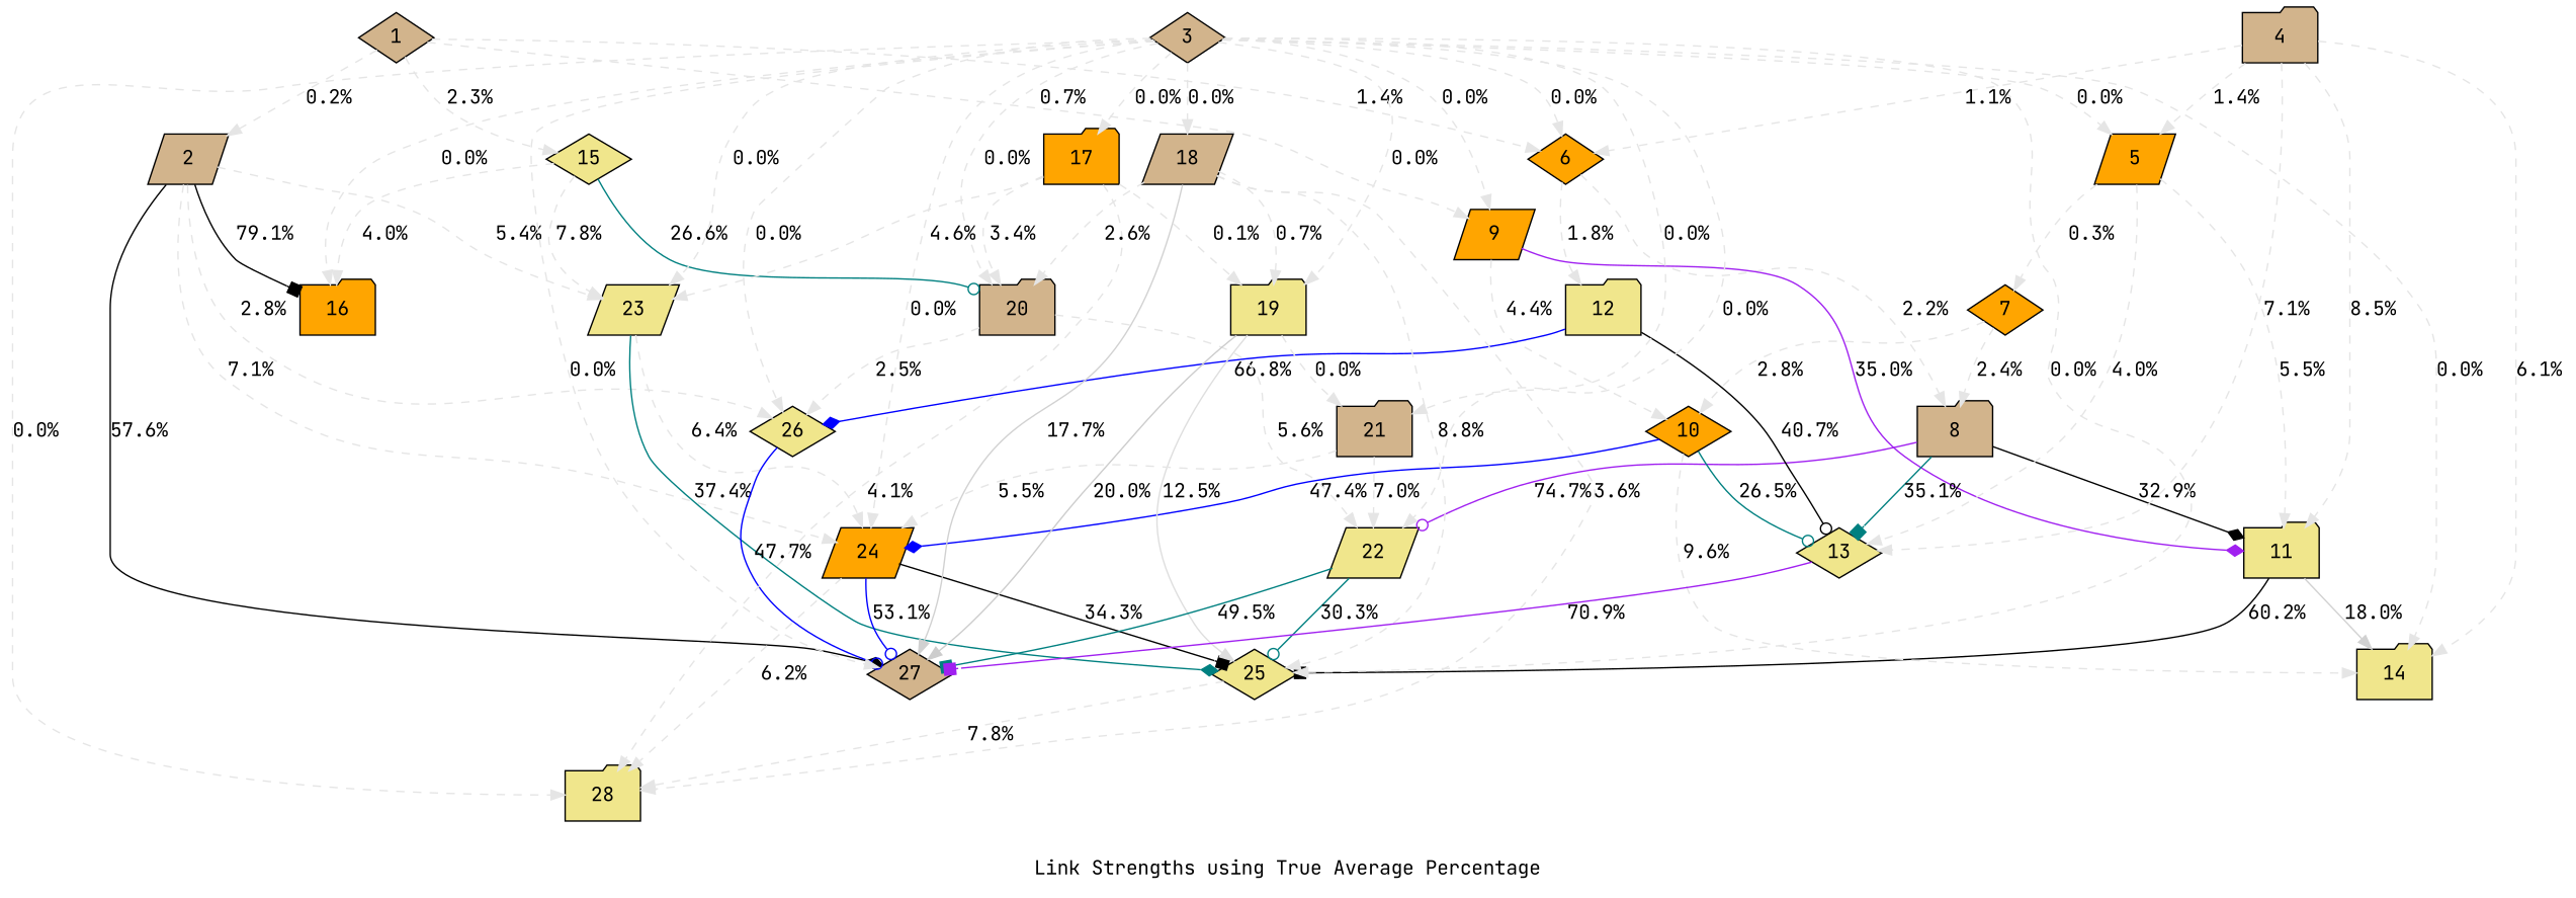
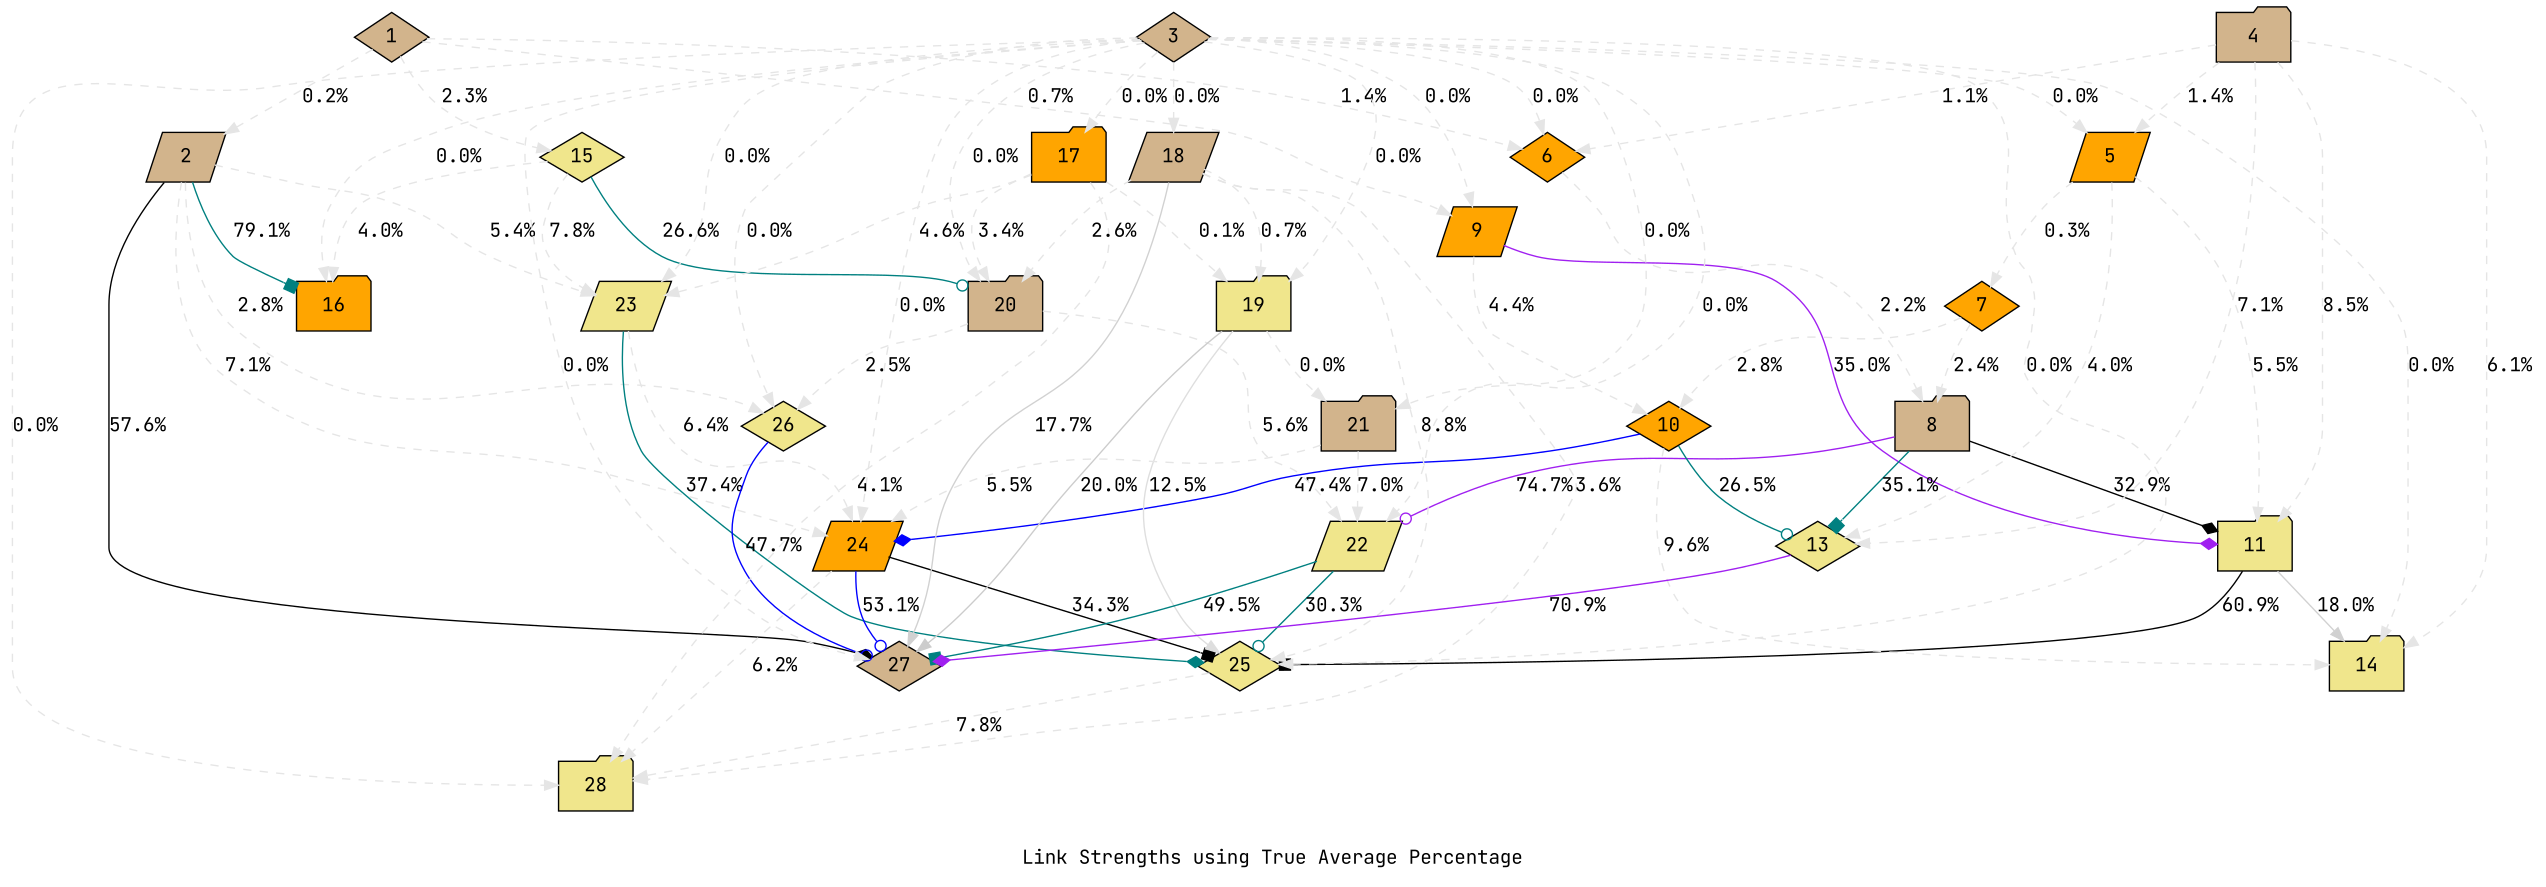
  digraph {
    fontname="JetBrains Mono"
    label="Link Strengths using True Average Percentage"
    node [fillcolor=khaki fontname="JetBrains Mono" shape=folder style=filled]
    edge [color=gray90 fontname="JetBrains Mono" style=dashed]
    1 [fillcolor=tan shape=diamond]
    2 [fillcolor=tan shape=parallelogram]
    6 [fillcolor=orange shape=diamond]
    9 [fillcolor=orange shape=parallelogram]
    15 [shape=diamond]
    16 [fillcolor=orange]
    23 [shape=parallelogram]
    24 [fillcolor=orange shape=parallelogram]
    26 [shape=diamond]
    27 [fillcolor=tan shape=diamond]
    8 [fillcolor=tan]
-   12
    11
    10 [fillcolor=orange shape=diamond]
    20 [fillcolor=tan]
    25 [shape=diamond]
    28
    3 [fillcolor=tan shape=diamond]
    5 [fillcolor=orange shape=parallelogram]
    14
    17 [fillcolor=orange]
    18 [fillcolor=tan shape=parallelogram]
    19
    21 [fillcolor=tan]
    22 [shape=parallelogram]
    13 [shape=diamond]
    7 [fillcolor=orange shape=diamond]
    4 [fillcolor=tan]
    1 -> 2 [label="0.2%"]
    1 -> 6 [label="1.4%"]
    1 -> 9 [label="0.7%"]
    1 -> 15 [label="2.3%"]
-   2 -> 16 [arrowhead=box color=black label="79.1%" style=""]
+   2 -> 16 [arrowhead=box color=teal label="79.1%" style=""]
    2 -> 23 [label="5.4%"]
    2 -> 24 [label="7.1%"]
    2 -> 26 [label="2.8%"]
    2 -> 27 [arrowhead=diamond color=black label="57.6%" style=""]
    6 -> 8 [label="2.2%"]
-   6 -> 12 [label="1.8%"]
    9 -> 11 [arrowhead=diamond color=purple label="35.0%" style=""]
    9 -> 10 [label="4.4%"]
    15 -> 16 [label="4.0%"]
    15 -> 23 [label="7.8%"]
    15 -> 20 [arrowhead=odot color=teal label="26.6%" style=""]
    23 -> 24 [label="6.4%"]
    23 -> 25 [arrowhead=diamond color=teal label="37.4%" style=""]
    24 -> 27 [arrowhead=odot color=blue label="53.1%" style=""]
    24 -> 25 [arrowhead=box color=black label="34.3%" style=""]
    24 -> 28 [label="6.2%"]
    26 -> 27 [arrowhead=odot color=blue label="47.7%" style=""]
    8 -> 11 [arrowhead=diamond color=black label="32.9%" style=""]
    8 -> 22 [arrowhead=odot color=purple label="74.7%" style=""]
    8 -> 13 [arrowhead=box color=teal label="35.1%" style=""]
-   12 -> 26 [arrowhead=diamond color=blue label="66.8%" style=""]
-   12 -> 13 [arrowhead=odot color=black label="40.7%" style=""]
-   11 -> 25 [arrowhead=box color=black label="60.2%" style=""]
+   11 -> 25 [arrowhead=box color=black label="60.9%" style=""]
    11 -> 14 [color=gray82 label="18.0%" style=""]
    10 -> 24 [arrowhead=diamond color=blue label="47.4%" style=""]
    10 -> 14 [label="9.6%"]
    10 -> 13 [arrowhead=odot color=teal label="26.5%" style=""]
    20 -> 26 [label="2.5%"]
    20 -> 22 [label="5.6%"]
    25 -> 28 [label="7.8%"]
    3 -> 6 [label="0.0%"]
    3 -> 9 [label="0.0%"]
    3 -> 16 [label="0.0%"]
    3 -> 23 [label="0.0%"]
    3 -> 24 [label="0.0%"]
    3 -> 26 [label="0.0%"]
    3 -> 27 [label="0.0%"]
    3 -> 20 [label="0.0%"]
    3 -> 25 [label="0.0%"]
    3 -> 28 [label="0.0%"]
    3 -> 5 [label="0.0%"]
    3 -> 14 [label="0.0%"]
    3 -> 17 [label="0.0%"]
    3 -> 18 [label="0.0%"]
    3 -> 19 [label="0.0%"]
    3 -> 21 [label="0.0%"]
    3 -> 22 [label="0.0%"]
    5 -> 11 [label="5.5%"]
    5 -> 13 [label="4.0%"]
    5 -> 7 [label="0.3%"]
    17 -> 23 [label="4.6%"]
    17 -> 20 [label="3.4%"]
    17 -> 28 [label="4.1%"]
    17 -> 19 [label="0.1%"]
    18 -> 27 [color=gray82 label="17.7%" style=""]
    18 -> 20 [label="2.6%"]
    18 -> 25 [label="8.8%"]
    18 -> 28 [label="3.6%"]
    18 -> 19 [label="0.7%"]
    19 -> 27 [color=gray80 label="20.0%" style=""]
    19 -> 25 [color=gray87 label="12.5%" style=""]
    19 -> 21 [label="0.0%"]
    21 -> 24 [label="5.5%"]
    21 -> 22 [label="7.0%"]
    22 -> 27 [arrowhead=box color=teal label="49.5%" style=""]
    22 -> 25 [arrowhead=odot color=teal label="30.3%" style=""]
-   13 -> 27 [arrowhead=box color=purple label="70.9%" style=""]
+   13 -> 27 [arrowhead=diamond color=purple label="70.9%" style=""]
    7 -> 8 [label="2.4%"]
    7 -> 10 [label="2.8%"]
    4 -> 6 [label="1.1%"]
    4 -> 11 [label="8.5%"]
    4 -> 5 [label="1.4%"]
    4 -> 14 [label="6.1%"]
    4 -> 13 [label="7.1%"]
  }
